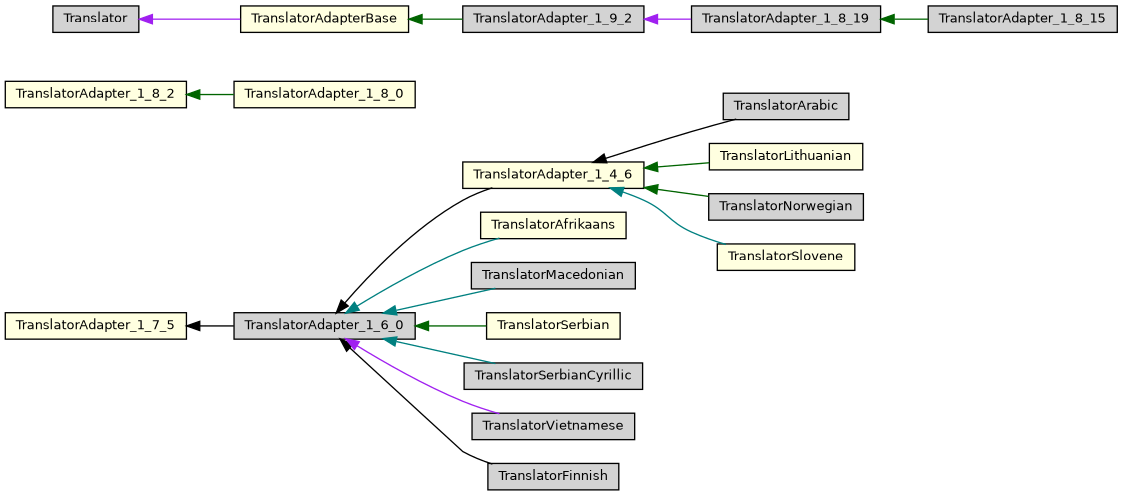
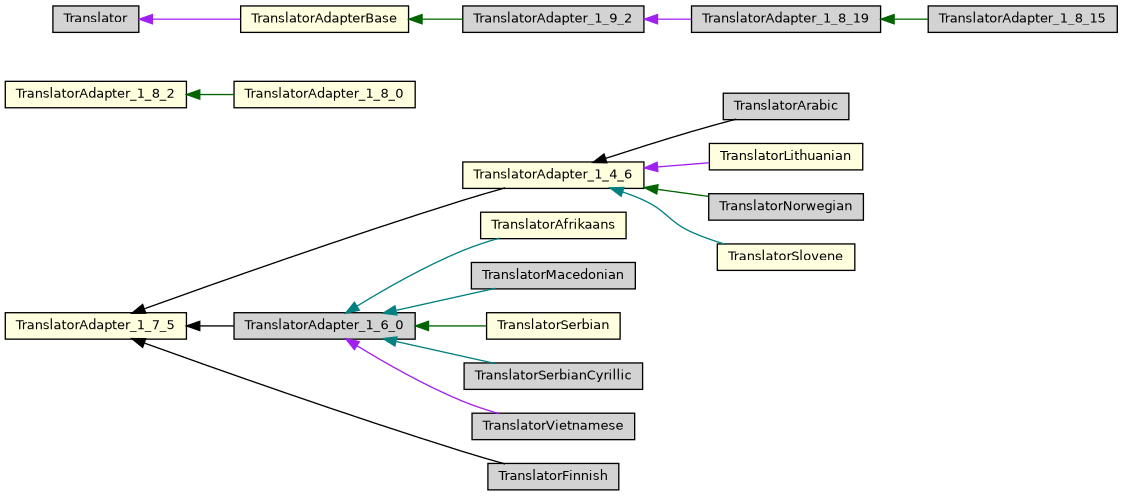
  digraph {
    rankdir=LR
    node [color=black fillcolor=lightgrey fontname=Helvetica fontsize=10 shape=record style=filled]
    edge [color=darkgreen dir=back fontname=Helvetica fontsize=10 labelfontname=Helvetica labelfontsize=10 style=solid]
    n1 [fontcolor=black height=0.2 label=TranslatorAdapter_1_6_0 width=0.4]
    n2 [fillcolor=lightyellow height=0.2 label=TranslatorAdapter_1_4_6 width=0.4]
    n3 [fillcolor=lightyellow height=0.2 label=TranslatorAfrikaans width=0.4]
    n4 [height=0.2 label=TranslatorFinnish width=0.4]
    n5 [height=0.2 label=TranslatorMacedonian width=0.4]
    n6 [fillcolor=lightyellow height=0.2 label=TranslatorSerbian width=0.4]
    n7 [height=0.2 label=TranslatorSerbianCyrillic width=0.4]
    n8 [height=0.2 label=TranslatorVietnamese width=0.4]
    n9 [height=0.2 label=TranslatorArabic width=0.4]
    n10 [fillcolor=lightyellow height=0.2 label=TranslatorLithuanian width=0.4]
    n11 [height=0.2 label=TranslatorNorwegian width=0.4]
    n12 [fillcolor=lightyellow height=0.2 label=TranslatorSlovene width=0.4]
    n13 [fillcolor=lightyellow height=0.2 label=TranslatorAdapter_1_7_5 width=0.4]
    n14 [fillcolor=lightyellow height=0.2 label=TranslatorAdapter_1_8_0 width=0.4]
    n15 [fillcolor=lightyellow height=0.2 label=TranslatorAdapter_1_8_2 width=0.4]
    n16 [height=0.2 label=TranslatorAdapter_1_8_15 width=0.4]
    n17 [height=0.2 label=TranslatorAdapter_1_8_19 width=0.4]
    n18 [height=0.2 label=TranslatorAdapter_1_9_2 width=0.4]
    n19 [fillcolor=lightyellow height=0.2 label=TranslatorAdapterBase width=0.4]
    n20 [height=0.2 label=Translator width=0.4]
-   n1 -> n2 [color=black]
+   n13 -> n2 [color=black]
    n1 -> n3 [color=teal]
-   n1 -> n4 [color=black]
+   n13 -> n4 [color=black]
    n1 -> n5 [color=teal]
    n1 -> n6
    n1 -> n7 [color=teal]
    n1 -> n8 [color=purple]
    n2 -> n9 [color=black]
-   n2 -> n10
+   n2 -> n10 [color=purple]
    n2 -> n11
    n2 -> n12 [color=teal]
    n13 -> n1 [color=black]
    n15 -> n14
    n17 -> n16
    n18 -> n17 [color=purple]
    n19 -> n18
    n20 -> n19 [color=purple]
  }
